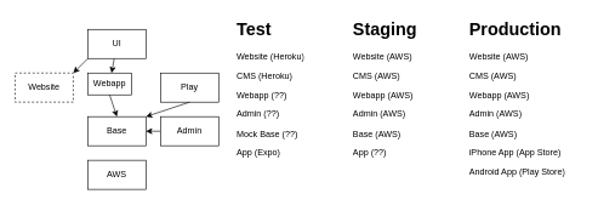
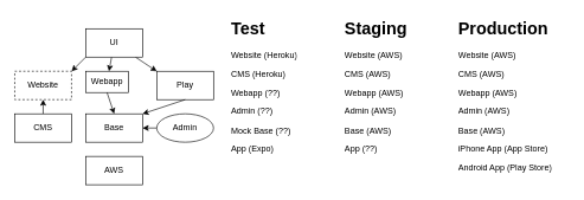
  <mxCell id="0" />
  <mxCell id="1" parent="0" />
  <mxCell id="2" value="Website" style="rounded=0;whiteSpace=wrap;html=1;dashed=1;" vertex="1" parent="1"><mxGeometry x="20" y="100" width="80" height="40" as="geometry" /></mxCell>
  <mxCell id="3" value="Webapp" style="rounded=0;whiteSpace=wrap;html=1;" vertex="1" parent="1"><mxGeometry x="120" y="100" width="60" height="30" as="geometry" /></mxCell>
  <mxCell id="4" value="Play" style="rounded=0;whiteSpace=wrap;html=1;" vertex="1" parent="1"><mxGeometry x="220" y="100" width="80" height="40" as="geometry" /></mxCell>
  <mxCell id="5" value="" style="edgeStyle=none;rounded=0;orthogonalLoop=1;jettySize=auto;html=1;entryX=1;entryY=0;entryDx=0;entryDy=0;exitX=0;exitY=1;exitDx=0;exitDy=0;" edge="1" parent="1" source="8" target="2"><mxGeometry relative="1" as="geometry" /></mxCell>
  <mxCell id="6" value="" style="edgeStyle=none;rounded=0;orthogonalLoop=1;jettySize=auto;html=1;" edge="1" parent="1" source="8" target="3"><mxGeometry relative="1" as="geometry" /></mxCell>
+ <mxCell id="7" value="" style="edgeStyle=none;rounded=0;orthogonalLoop=1;jettySize=auto;html=1;entryX=0;entryY=0;entryDx=0;entryDy=0;" edge="1" parent="1" source="8" target="4"><mxGeometry relative="1" as="geometry" /></mxCell>
  <mxCell id="8" value="UI" style="rounded=0;whiteSpace=wrap;html=1;" vertex="1" parent="1"><mxGeometry x="120" y="40" width="80" height="40" as="geometry" /></mxCell>
+ <mxCell id="9" value="" style="edgeStyle=none;rounded=0;orthogonalLoop=1;jettySize=auto;html=1;" edge="1" parent="1" source="10" target="2"><mxGeometry relative="1" as="geometry" /></mxCell>
+ <mxCell id="10" value="CMS" style="rounded=0;whiteSpace=wrap;html=1;" vertex="1" parent="1"><mxGeometry x="20" y="160" width="80" height="40" as="geometry" /></mxCell>
  <mxCell id="11" value="" style="edgeStyle=none;rounded=0;orthogonalLoop=1;jettySize=auto;html=1;entryX=0.5;entryY=1;entryDx=0;entryDy=0;startArrow=classic;startFill=1;endArrow=none;endFill=0;exitX=0.5;exitY=0;exitDx=0;exitDy=0;" edge="1" parent="1" source="13" target="3"><mxGeometry relative="1" as="geometry" /></mxCell>
  <mxCell id="12" value="" style="edgeStyle=none;rounded=0;orthogonalLoop=1;jettySize=auto;html=1;startArrow=classic;startFill=1;endArrow=none;endFill=0;entryX=0.5;entryY=1;entryDx=0;entryDy=0;exitX=1;exitY=0;exitDx=0;exitDy=0;" edge="1" parent="1" source="13" target="4"><mxGeometry relative="1" as="geometry" /></mxCell>
  <mxCell id="13" value="Base" style="rounded=0;whiteSpace=wrap;html=1;" vertex="1" parent="1"><mxGeometry x="120" y="160" width="80" height="40" as="geometry" /></mxCell>
  <mxCell id="14" value="AWS" style="rounded=0;whiteSpace=wrap;html=1;" vertex="1" parent="1"><mxGeometry x="120" y="220" width="80" height="40" as="geometry" /></mxCell>
  <mxCell id="15" value="&lt;h1&gt;Test&lt;/h1&gt;&lt;p&gt;&lt;span&gt;Website (Heroku)&lt;/span&gt;&lt;br&gt;&lt;/p&gt;&lt;p&gt;CMS (Heroku)&lt;/p&gt;&lt;p&gt;Webapp (??)&lt;/p&gt;&lt;p&gt;Admin (??)&lt;/p&gt;&lt;p&gt;Mock Base (??)&lt;/p&gt;&lt;p&gt;App (Expo)&lt;br&gt;&lt;/p&gt;" style="text;html=1;strokeColor=none;fillColor=none;spacing=5;spacingTop=-20;whiteSpace=wrap;overflow=hidden;rounded=0;" vertex="1" parent="1"><mxGeometry x="320" y="20" width="160" height="240" as="geometry" /></mxCell>
  <mxCell id="16" value="&lt;h1&gt;Staging&lt;/h1&gt;&lt;p&gt;&lt;span&gt;Website (AWS)&lt;/span&gt;&lt;br&gt;&lt;/p&gt;&lt;p&gt;CMS (AWS)&lt;/p&gt;&lt;p&gt;Webapp (AWS)&lt;/p&gt;&lt;p&gt;Admin (AWS)&lt;/p&gt;&lt;p&gt;Base (AWS)&lt;/p&gt;&lt;p&gt;App (??)&lt;/p&gt;" style="text;html=1;strokeColor=none;fillColor=none;spacing=5;spacingTop=-20;whiteSpace=wrap;overflow=hidden;rounded=0;" vertex="1" parent="1"><mxGeometry x="480" y="20" width="160" height="240" as="geometry" /></mxCell>
  <mxCell id="17" value="" style="edgeStyle=none;rounded=0;orthogonalLoop=1;jettySize=auto;html=1;startArrow=none;startFill=0;endArrow=classic;endFill=1;" edge="1" parent="1" source="18" target="13"><mxGeometry relative="1" as="geometry" /></mxCell>
- <mxCell id="18" value="Admin" style="rounded=0;whiteSpace=wrap;html=1;" vertex="1" parent="1"><mxGeometry x="220" y="160" width="80" height="40" as="geometry" /></mxCell>
+ <mxCell id="18" value="Admin" style="ellipse;whiteSpace=wrap;html=1;" vertex="1" parent="1"><mxGeometry x="220" y="160" width="80" height="40" as="geometry" /></mxCell>
  <mxCell id="19" value="&lt;h1&gt;Production&lt;/h1&gt;&lt;p&gt;&lt;span&gt;Website (AWS)&lt;/span&gt;&lt;br&gt;&lt;/p&gt;&lt;p&gt;CMS (AWS)&lt;/p&gt;&lt;p&gt;Webapp (AWS)&lt;/p&gt;&lt;p&gt;Admin (AWS)&lt;/p&gt;&lt;p&gt;Base (AWS)&lt;/p&gt;&lt;p&gt;iPhone App (App Store)&lt;/p&gt;&lt;p&gt;Android App (Play Store)&lt;/p&gt;" style="text;html=1;strokeColor=none;fillColor=none;spacing=5;spacingTop=-20;whiteSpace=wrap;overflow=hidden;rounded=0;" vertex="1" parent="1"><mxGeometry x="640" y="20" width="160" height="240" as="geometry" /></mxCell>
